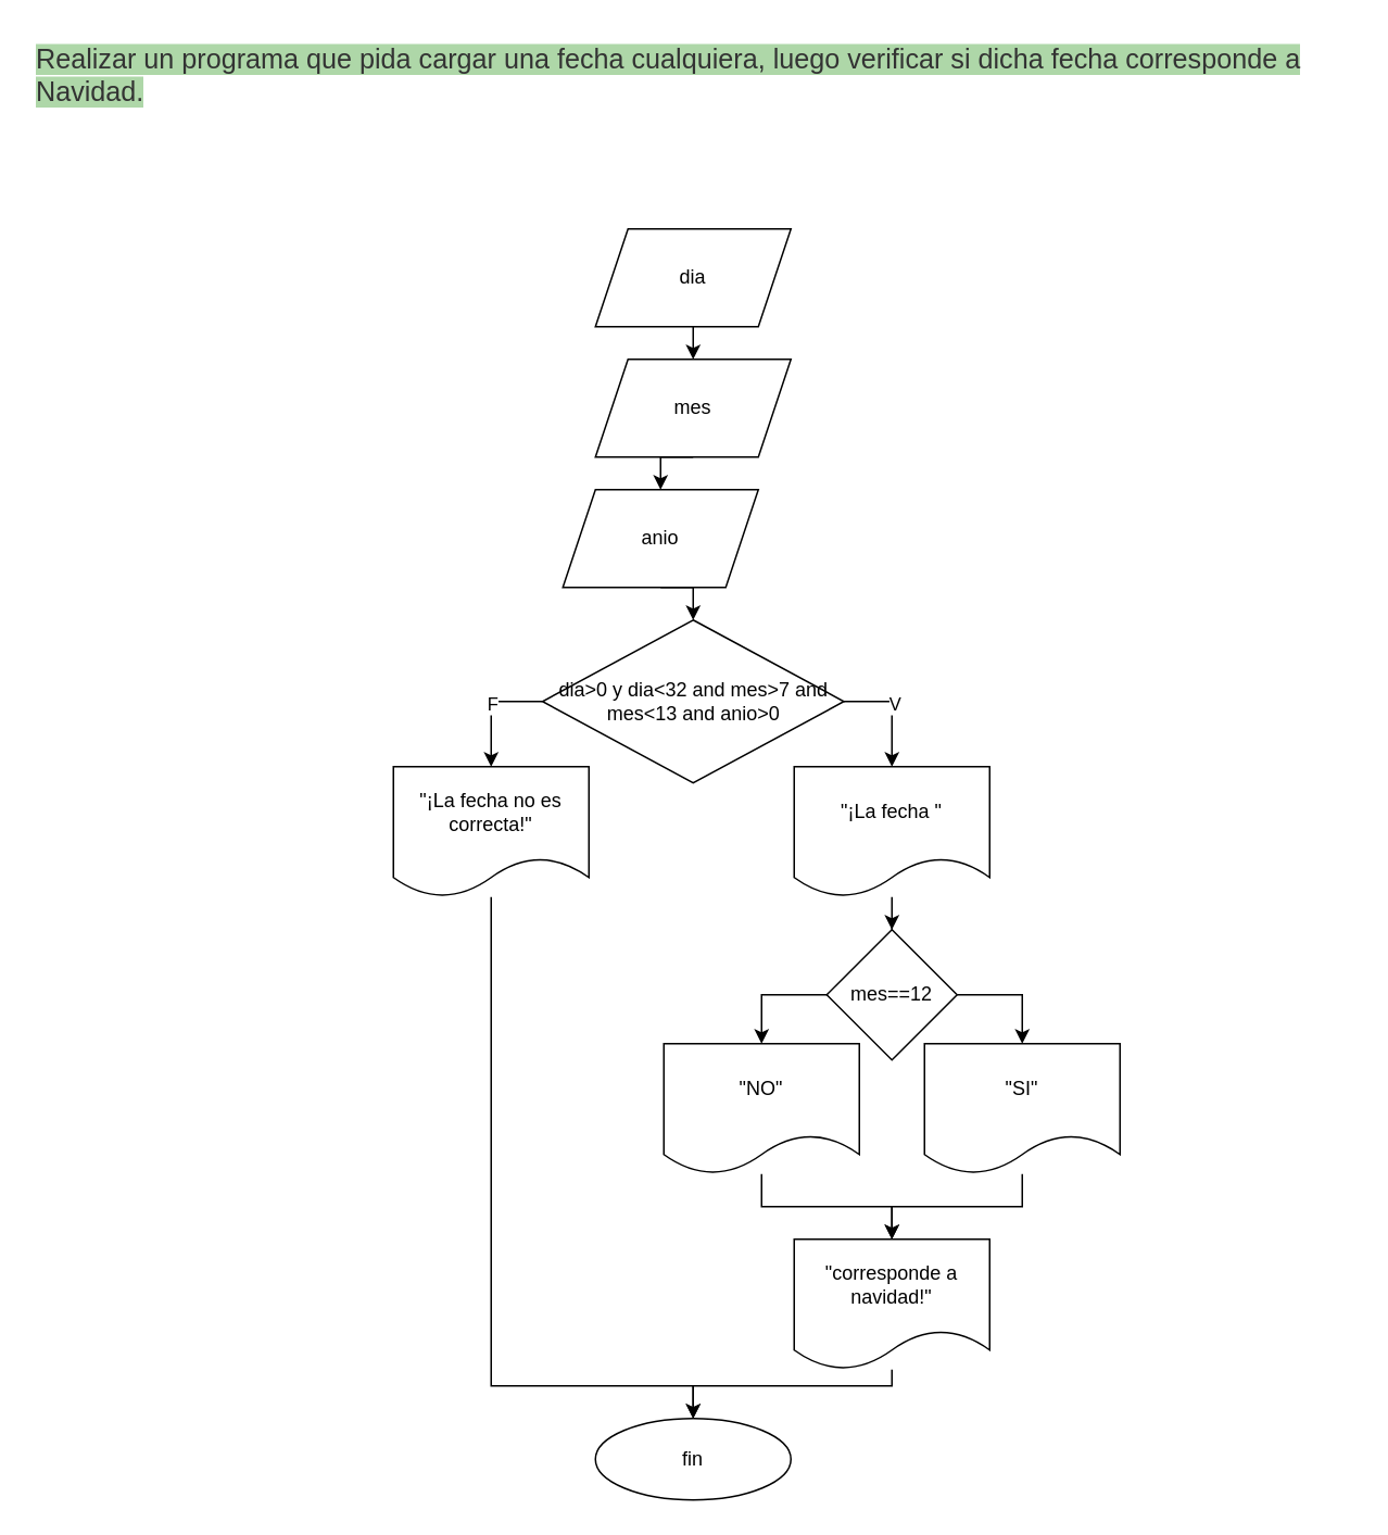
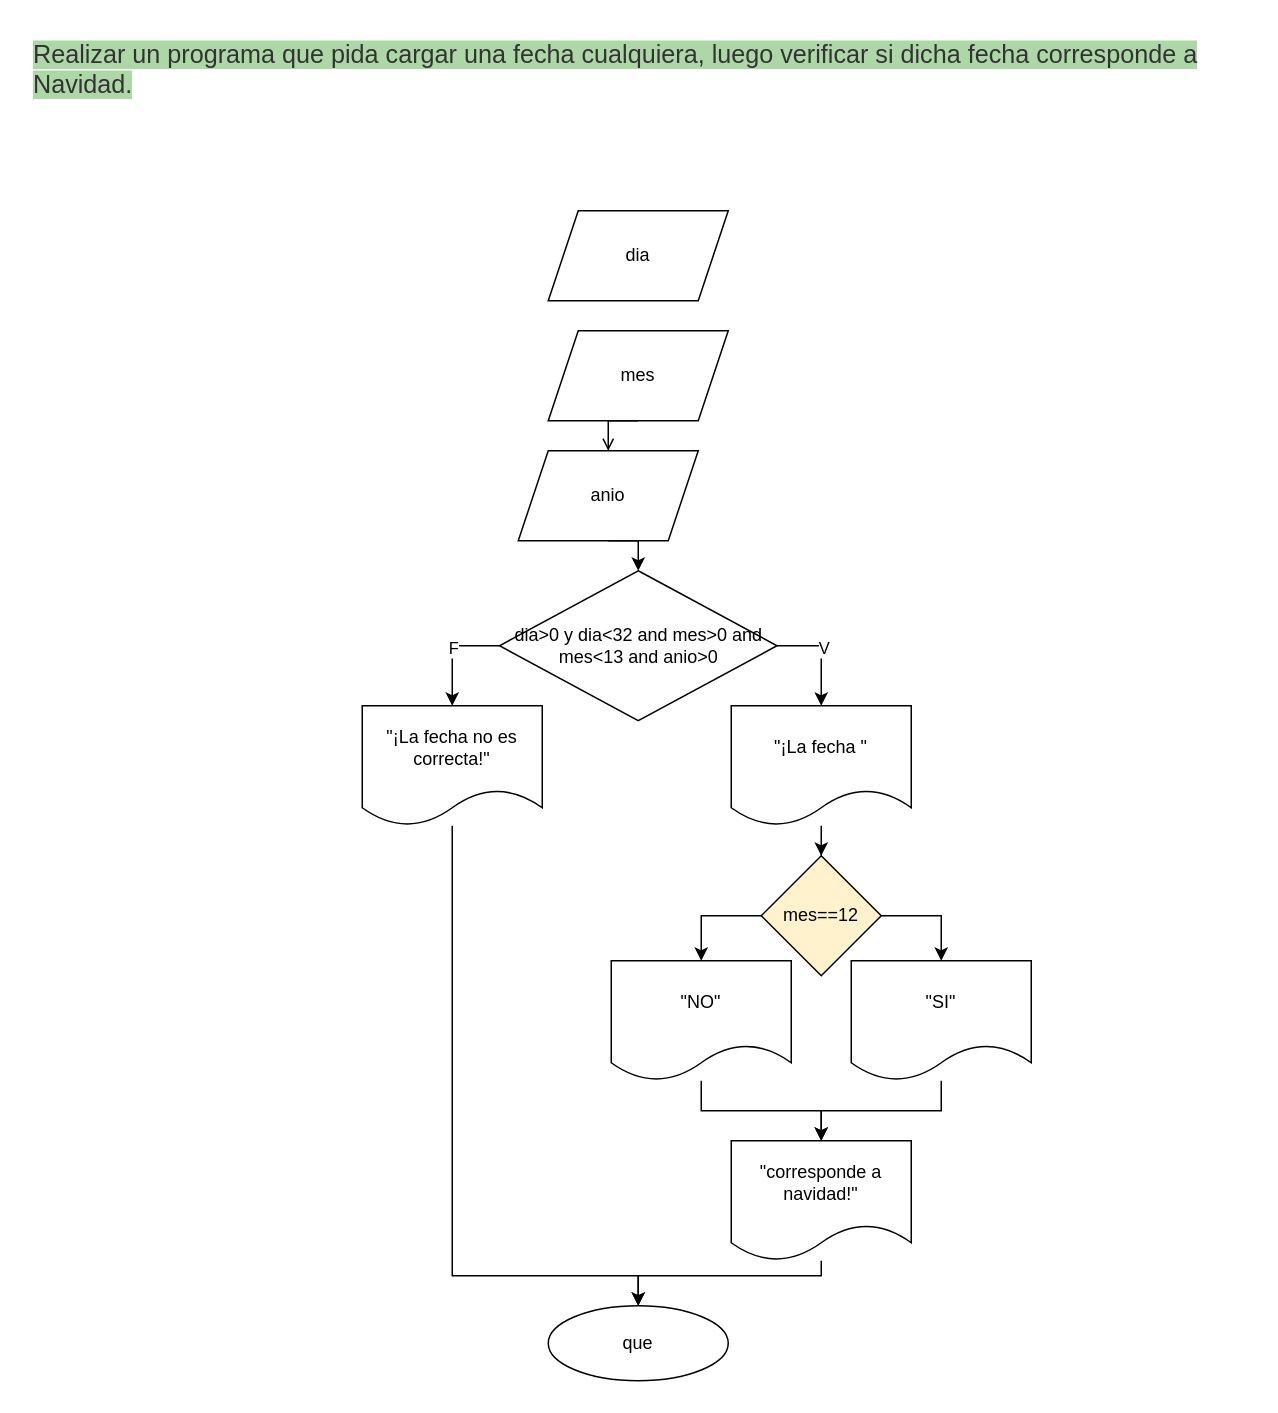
  <mxCell id="0" />
  <mxCell id="1" parent="0" />
  <mxCell id="2" value="&lt;span style=&quot;color: rgb(51, 51, 51); font-family: sans-serif, arial; font-size: 16.8px; font-style: normal; font-variant-ligatures: normal; font-variant-caps: normal; font-weight: 400; letter-spacing: normal; orphans: 2; text-align: left; text-indent: 0px; text-transform: none; widows: 2; word-spacing: 0px; -webkit-text-stroke-width: 0px; background-color: rgb(174, 215, 168); text-decoration-thickness: initial; text-decoration-style: initial; text-decoration-color: initial; float: none; display: inline !important;&quot;&gt;Realizar un programa que pida cargar una fecha cualquiera, luego verificar si dicha fecha corresponde a Navidad.&lt;/span&gt;" style="text;whiteSpace=wrap;html=1;" vertex="1" parent="1"><mxGeometry x="20" width="810" height="50" as="geometry" y="20" /></mxCell>
- <mxCell id="3" style="edgeStyle=orthogonalEdgeStyle;rounded=0;orthogonalLoop=1;jettySize=auto;html=1;exitX=0.5;exitY=1;exitDx=0;exitDy=0;entryX=0.5;entryY=0;entryDx=0;entryDy=0;" edge="1" parent="1" source="4" target="6"><mxGeometry relative="1" as="geometry" /></mxCell>
  <mxCell id="4" value="dia" style="shape=parallelogram;perimeter=parallelogramPerimeter;whiteSpace=wrap;html=1;fixedSize=1;" vertex="1" parent="1"><mxGeometry x="365" y="140" width="120" height="60" as="geometry" /></mxCell>
- <mxCell id="5" style="edgeStyle=orthogonalEdgeStyle;rounded=0;orthogonalLoop=1;jettySize=auto;html=1;exitX=0.5;exitY=1;exitDx=0;exitDy=0;entryX=0.5;entryY=0;entryDx=0;entryDy=0;" edge="1" parent="1" source="6" target="8"><mxGeometry relative="1" as="geometry" /></mxCell>
+ <mxCell id="5" style="edgeStyle=orthogonalEdgeStyle;rounded=0;orthogonalLoop=1;jettySize=auto;html=1;exitX=0.5;exitY=1;exitDx=0;exitDy=0;entryX=0.5;entryY=0;entryDx=0;entryDy=0;endArrow=open;" edge="1" parent="1" source="6" target="8"><mxGeometry relative="1" as="geometry" /></mxCell>
  <mxCell id="6" value="mes" style="shape=parallelogram;perimeter=parallelogramPerimeter;whiteSpace=wrap;html=1;fixedSize=1;" vertex="1" parent="1"><mxGeometry x="365" y="220" width="120" height="60" as="geometry" /></mxCell>
  <mxCell id="7" style="edgeStyle=orthogonalEdgeStyle;rounded=0;orthogonalLoop=1;jettySize=auto;html=1;exitX=0.5;exitY=1;exitDx=0;exitDy=0;entryX=0.5;entryY=0;entryDx=0;entryDy=0;" edge="1" parent="1" source="8" target="13"><mxGeometry relative="1" as="geometry" /></mxCell>
  <mxCell id="8" value="anio" style="shape=parallelogram;perimeter=parallelogramPerimeter;whiteSpace=wrap;html=1;fixedSize=1;" vertex="1" parent="1"><mxGeometry x="345" y="300" width="120" height="60" as="geometry" /></mxCell>
  <mxCell id="9" style="edgeStyle=orthogonalEdgeStyle;rounded=0;orthogonalLoop=1;jettySize=auto;html=1;exitX=0;exitY=0.5;exitDx=0;exitDy=0;entryX=0.5;entryY=0;entryDx=0;entryDy=0;" edge="1" parent="1" source="13" target="18"><mxGeometry relative="1" as="geometry" /></mxCell>
  <mxCell id="10" value="F" style="edgeLabel;html=1;align=center;verticalAlign=middle;resizable=0;points=[];" vertex="1" connectable="0" parent="9"><mxGeometry x="-0.063" relative="1" as="geometry"><mxPoint as="offset" /></mxGeometry></mxCell>
  <mxCell id="11" style="edgeStyle=orthogonalEdgeStyle;rounded=0;orthogonalLoop=1;jettySize=auto;html=1;exitX=1;exitY=0.5;exitDx=0;exitDy=0;entryX=0.5;entryY=0;entryDx=0;entryDy=0;" edge="1" parent="1" source="13" target="25"><mxGeometry relative="1" as="geometry" /></mxCell>
  <mxCell id="12" value="V" style="edgeLabel;html=1;align=center;verticalAlign=middle;resizable=0;points=[];" vertex="1" connectable="0" parent="11"><mxGeometry x="-0.122" y="1" relative="1" as="geometry"><mxPoint as="offset" /></mxGeometry></mxCell>
- <mxCell id="13" value="dia&amp;gt;0 y dia&amp;lt;32 and mes&amp;gt;7 and mes&amp;lt;13 and anio&amp;gt;0" style="rhombus;whiteSpace=wrap;html=1;" vertex="1" parent="1"><mxGeometry x="332.5" y="380" width="185" height="100" as="geometry" /></mxCell>
+ <mxCell id="13" value="dia&amp;gt;0 y dia&amp;lt;32 and mes&amp;gt;0 and mes&amp;lt;13 and anio&amp;gt;0" style="rhombus;whiteSpace=wrap;html=1;" vertex="1" parent="1"><mxGeometry x="332.5" y="380" width="185" height="100" as="geometry" /></mxCell>
  <mxCell id="14" style="edgeStyle=orthogonalEdgeStyle;rounded=0;orthogonalLoop=1;jettySize=auto;html=1;exitX=1;exitY=0.5;exitDx=0;exitDy=0;entryX=0.5;entryY=0;entryDx=0;entryDy=0;" edge="1" parent="1" source="16" target="21"><mxGeometry relative="1" as="geometry" /></mxCell>
  <mxCell id="15" style="edgeStyle=orthogonalEdgeStyle;rounded=0;orthogonalLoop=1;jettySize=auto;html=1;exitX=0;exitY=0.5;exitDx=0;exitDy=0;entryX=0.5;entryY=0;entryDx=0;entryDy=0;" edge="1" parent="1" source="16" target="23"><mxGeometry relative="1" as="geometry" /></mxCell>
- <mxCell id="16" value="mes==12" style="rhombus;whiteSpace=wrap;html=1;" vertex="1" parent="1"><mxGeometry x="507" y="570" width="80" height="80" as="geometry" /></mxCell>
+ <mxCell id="16" value="mes==12" style="rhombus;whiteSpace=wrap;html=1;fillColor=#fff2cc;" vertex="1" parent="1"><mxGeometry x="507" y="570" width="80" height="80" as="geometry" /></mxCell>
  <mxCell id="17" style="edgeStyle=orthogonalEdgeStyle;rounded=0;orthogonalLoop=1;jettySize=auto;html=1;entryX=0.5;entryY=0;entryDx=0;entryDy=0;" edge="1" parent="1" source="18" target="19"><mxGeometry relative="1" as="geometry"><Array as="points"><mxPoint x="301" y="850" /><mxPoint x="425" y="850" /></Array></mxGeometry></mxCell>
  <mxCell id="18" value="&quot;¡La fecha no es correcta!&quot;" style="shape=document;whiteSpace=wrap;html=1;boundedLbl=1;" vertex="1" parent="1"><mxGeometry x="241" y="470" width="120" height="80" as="geometry" /></mxCell>
- <mxCell id="19" value="fin" style="ellipse;whiteSpace=wrap;html=1;" vertex="1" parent="1"><mxGeometry x="365" y="870" width="120" height="50" as="geometry" /></mxCell>
+ <mxCell id="19" value="que" style="ellipse;whiteSpace=wrap;html=1;" vertex="1" parent="1"><mxGeometry x="365" y="870" width="120" height="50" as="geometry" /></mxCell>
  <mxCell id="20" style="edgeStyle=orthogonalEdgeStyle;rounded=0;orthogonalLoop=1;jettySize=auto;html=1;entryX=0.5;entryY=0;entryDx=0;entryDy=0;" edge="1" parent="1" source="21" target="27"><mxGeometry relative="1" as="geometry" /></mxCell>
  <mxCell id="21" value="&quot;SI&quot;" style="shape=document;whiteSpace=wrap;html=1;boundedLbl=1;" vertex="1" parent="1"><mxGeometry x="567" y="640" width="120" height="80" as="geometry" /></mxCell>
  <mxCell id="22" style="edgeStyle=orthogonalEdgeStyle;rounded=0;orthogonalLoop=1;jettySize=auto;html=1;entryX=0.5;entryY=0;entryDx=0;entryDy=0;" edge="1" parent="1" source="23" target="27"><mxGeometry relative="1" as="geometry" /></mxCell>
  <mxCell id="23" value="&quot;NO&quot;" style="shape=document;whiteSpace=wrap;html=1;boundedLbl=1;" vertex="1" parent="1"><mxGeometry x="407" y="640" width="120" height="80" as="geometry" /></mxCell>
  <mxCell id="24" style="edgeStyle=orthogonalEdgeStyle;rounded=0;orthogonalLoop=1;jettySize=auto;html=1;entryX=0.5;entryY=0;entryDx=0;entryDy=0;" edge="1" parent="1" source="25" target="16"><mxGeometry relative="1" as="geometry" /></mxCell>
  <mxCell id="25" value="&quot;¡La fecha &quot;" style="shape=document;whiteSpace=wrap;html=1;boundedLbl=1;" vertex="1" parent="1"><mxGeometry x="487" y="470" width="120" height="80" as="geometry" /></mxCell>
  <mxCell id="26" style="edgeStyle=orthogonalEdgeStyle;rounded=0;orthogonalLoop=1;jettySize=auto;html=1;entryX=0.5;entryY=0;entryDx=0;entryDy=0;" edge="1" parent="1" source="27" target="19"><mxGeometry relative="1" as="geometry"><Array as="points"><mxPoint x="547" y="850" /><mxPoint x="425" y="850" /></Array></mxGeometry></mxCell>
  <mxCell id="27" value="&quot;corresponde a navidad!&quot;" style="shape=document;whiteSpace=wrap;html=1;boundedLbl=1;" vertex="1" parent="1"><mxGeometry x="487" y="760" width="120" height="80" as="geometry" /></mxCell>
